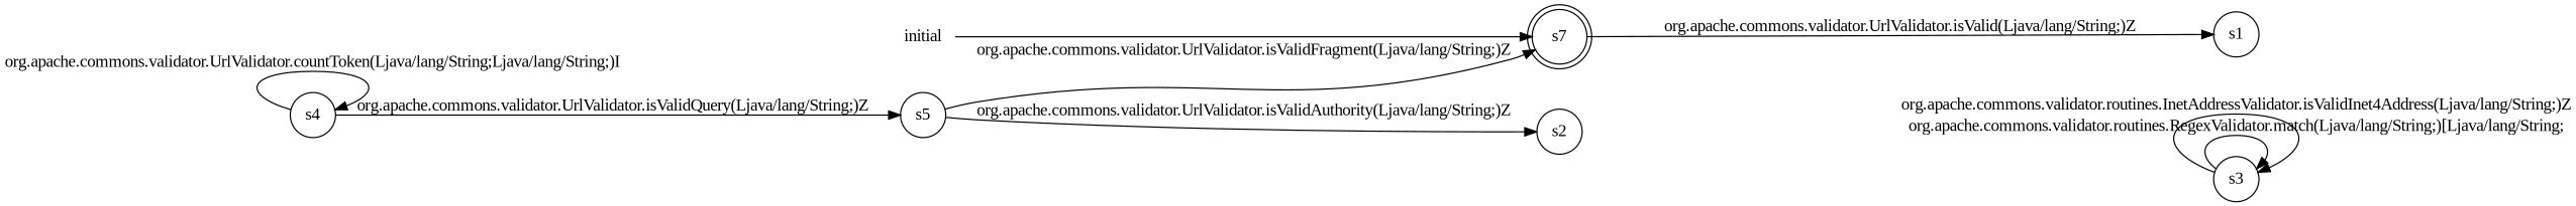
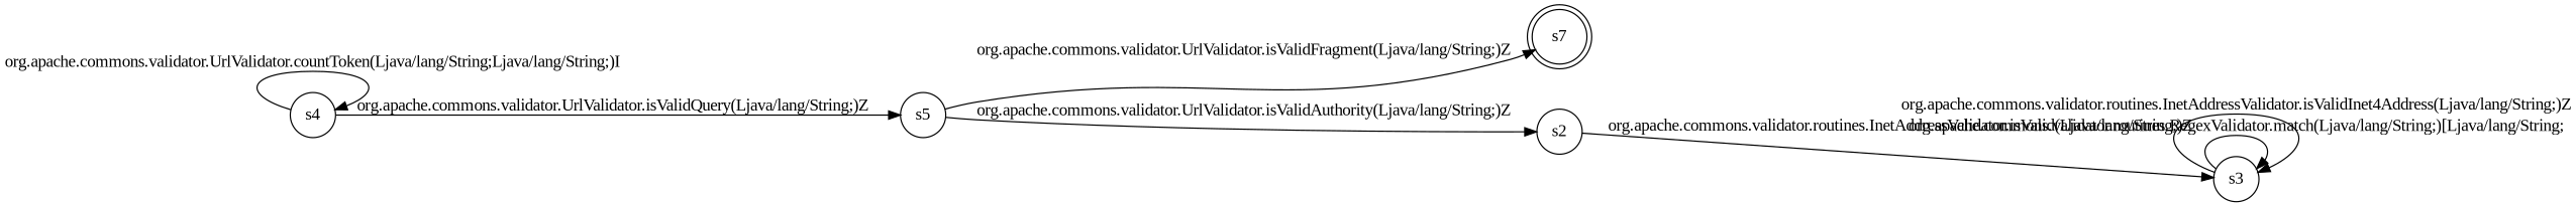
  digraph {
    fontname="Liberation Serif"
    rankdir=LR
    node [fontname="Liberation Serif" shape=circle]
    edge [fontname="Liberation Serif"]
    n1 [label=s5]
    n2 [label=s7 shape=doublecircle]
    n3 [label=s2]
-   n4 [label=s1]
    n5 [label=s3]
    n6 [label=s4]
-   initial [shape=plaintext]
    n1 -> n2 [label="org.apache.commons.validator.UrlValidator.isValidFragment(Ljava/lang/String;)Z"]
    n1 -> n3 [label="org.apache.commons.validator.UrlValidator.isValidAuthority(Ljava/lang/String;)Z"]
-   n2 -> n4 [label="org.apache.commons.validator.UrlValidator.isValid(Ljava/lang/String;)Z"]
+   n3 -> n5 [label="org.apache.commons.validator.routines.InetAddressValidator.isValid(Ljava/lang/String;)Z"]
    n5 -> n5 [label="org.apache.commons.validator.routines.RegexValidator.match(Ljava/lang/String;)[Ljava/lang/String;"]
    n5 -> n5 [label="org.apache.commons.validator.routines.InetAddressValidator.isValidInet4Address(Ljava/lang/String;)Z"]
    n6 -> n1 [label="org.apache.commons.validator.UrlValidator.isValidQuery(Ljava/lang/String;)Z"]
    n6 -> n6 [label="org.apache.commons.validator.UrlValidator.countToken(Ljava/lang/String;Ljava/lang/String;)I"]
-   initial -> n2
  }
